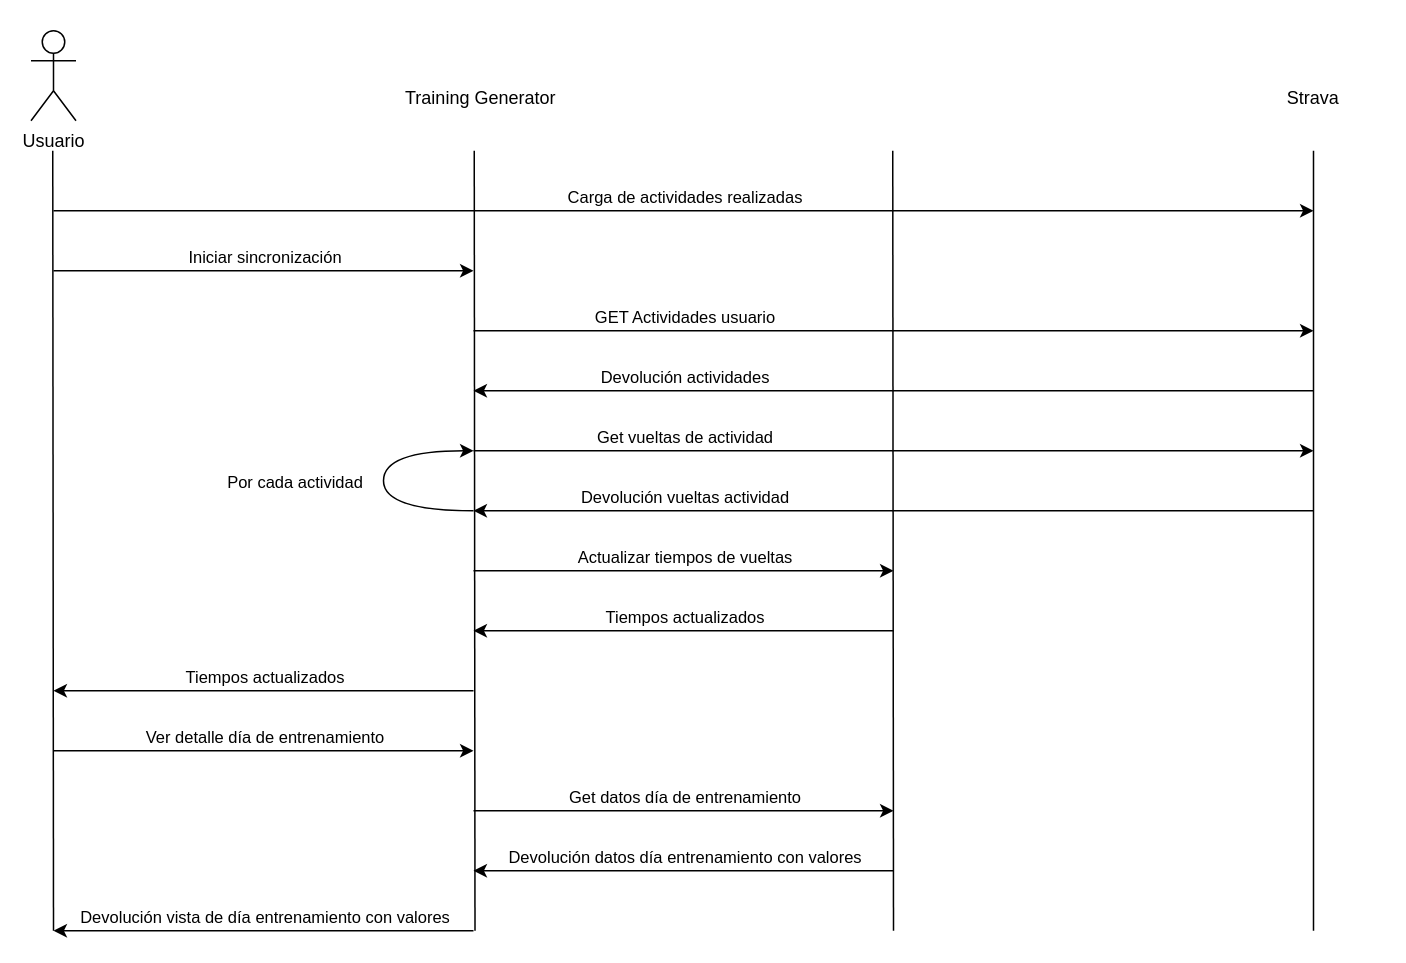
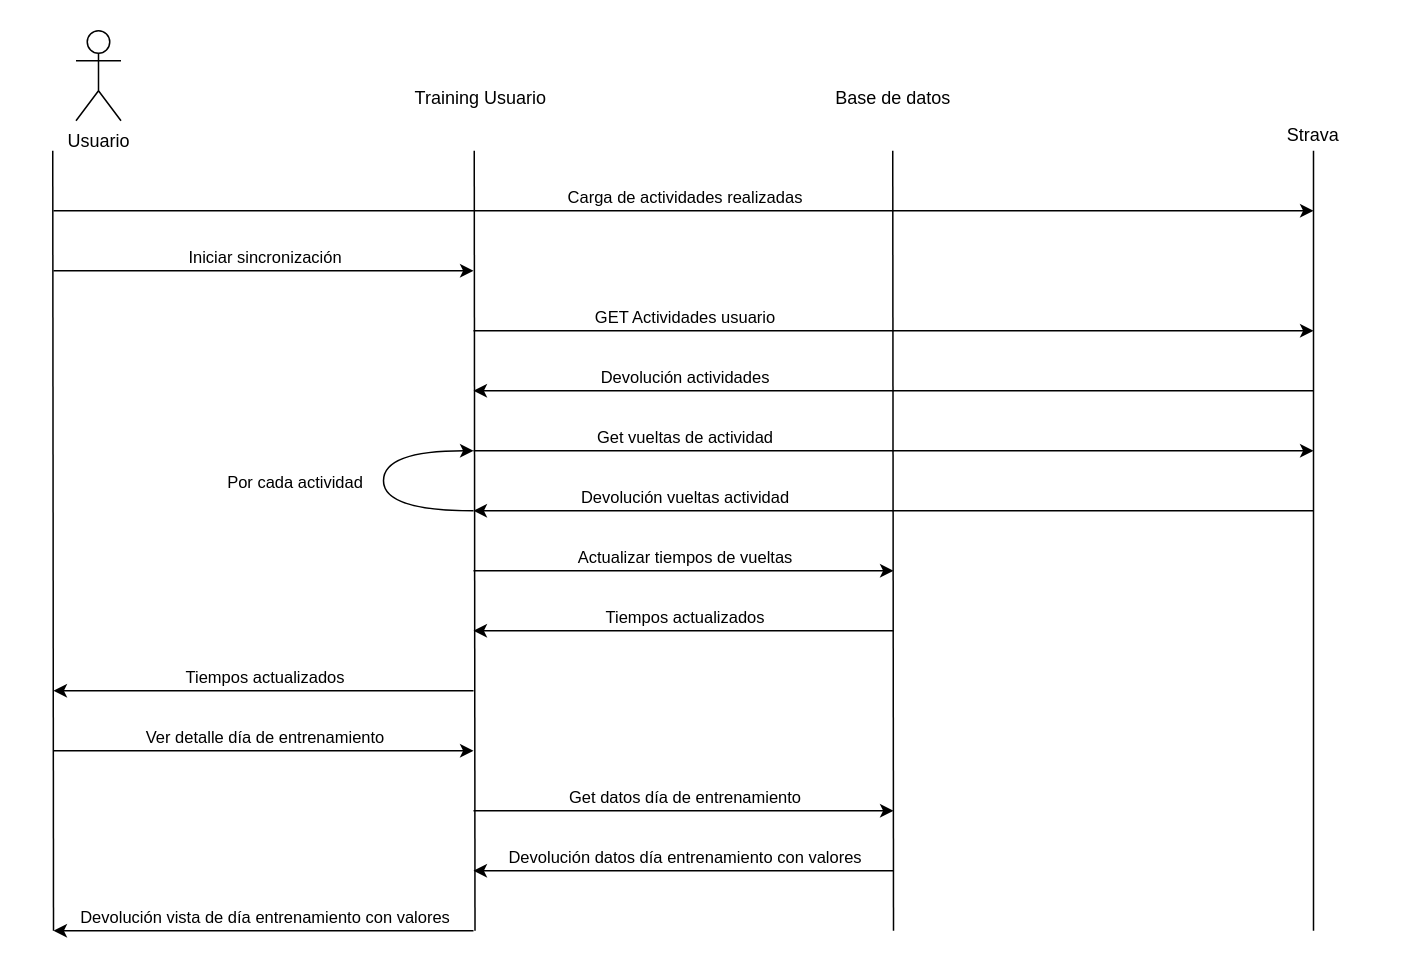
  <mxCell id="0" />
  <mxCell id="1" parent="0" />
- <mxCell id="2" value="Usuario" style="shape=umlActor;verticalLabelPosition=bottom;verticalAlign=top;html=1;outlineConnect=0;" vertex="1" parent="1"><mxGeometry x="20" y="20" width="30" height="60" as="geometry" /></mxCell>
+ <mxCell id="2" value="Usuario" style="shape=umlActor;verticalLabelPosition=bottom;verticalAlign=top;html=1;outlineConnect=0;" vertex="1" parent="1"><mxGeometry x="50" y="20" width="30" height="60" as="geometry" /></mxCell>
  <mxCell id="3" value="" style="endArrow=none;html=1;rounded=0;" edge="1" parent="1"><mxGeometry width="50" height="50" relative="1" as="geometry"><mxPoint x="316" y="620" as="sourcePoint" /><mxPoint x="315.5" y="100" as="targetPoint" /></mxGeometry></mxCell>
- <mxCell id="4" value="Training Generator" style="text;html=1;strokeColor=none;fillColor=none;align=center;verticalAlign=middle;whiteSpace=wrap;rounded=0;" vertex="1" parent="1"><mxGeometry x="265" y="50" width="110" height="30" as="geometry" /></mxCell>
+ <mxCell id="4" value="Training Usuario" style="text;html=1;strokeColor=none;fillColor=none;align=center;verticalAlign=middle;whiteSpace=wrap;rounded=0;" vertex="1" parent="1"><mxGeometry x="265" y="50" width="110" height="30" as="geometry" /></mxCell>
  <mxCell id="5" value="" style="endArrow=none;html=1;rounded=0;" edge="1" parent="1"><mxGeometry width="50" height="50" relative="1" as="geometry"><mxPoint x="595" y="620" as="sourcePoint" /><mxPoint x="594.5" y="100" as="targetPoint" /></mxGeometry></mxCell>
+ <mxCell id="6" value="Base de datos" style="text;html=1;strokeColor=none;fillColor=none;align=center;verticalAlign=middle;whiteSpace=wrap;rounded=0;" vertex="1" parent="1"><mxGeometry x="555" y="50" width="80" height="30" as="geometry" /></mxCell>
  <mxCell id="7" value="" style="endArrow=none;html=1;rounded=0;" edge="1" parent="1"><mxGeometry width="50" height="50" relative="1" as="geometry"><mxPoint x="35" y="620" as="sourcePoint" /><mxPoint x="34.5" y="100" as="targetPoint" /></mxGeometry></mxCell>
  <mxCell id="8" value="" style="endArrow=none;html=1;rounded=0;" edge="1" parent="1"><mxGeometry width="50" height="50" relative="1" as="geometry"><mxPoint x="875" y="620" as="sourcePoint" /><mxPoint x="875" y="100" as="targetPoint" /></mxGeometry></mxCell>
- <mxCell id="9" value="Strava" style="text;html=1;strokeColor=none;fillColor=none;align=center;verticalAlign=middle;whiteSpace=wrap;rounded=0;" vertex="1" parent="1"><mxGeometry x="835" y="50" width="80" height="30" as="geometry" /></mxCell>
+ <mxCell id="9" value="Strava" style="text;html=1;strokeColor=none;fillColor=none;align=center;verticalAlign=middle;whiteSpace=wrap;rounded=0;" vertex="1" parent="1"><mxGeometry x="835" y="75" width="80" height="30" as="geometry" /></mxCell>
  <mxCell id="10" value="" style="endArrow=classic;html=1;rounded=0;" edge="1" parent="1"><mxGeometry width="50" height="50" relative="1" as="geometry"><mxPoint x="35" y="140" as="sourcePoint" /><mxPoint x="875" y="140" as="targetPoint" /></mxGeometry></mxCell>
  <mxCell id="11" value="Carga de actividades realizadas" style="edgeLabel;html=1;align=center;verticalAlign=middle;resizable=0;points=[];" vertex="1" connectable="0" parent="10"><mxGeometry x="-0.086" y="3" relative="1" as="geometry"><mxPoint x="36" y="-7" as="offset" /></mxGeometry></mxCell>
  <mxCell id="12" value="" style="endArrow=classic;html=1;rounded=0;" edge="1" parent="1"><mxGeometry width="50" height="50" relative="1" as="geometry"><mxPoint x="35" y="180" as="sourcePoint" /><mxPoint x="315" y="180" as="targetPoint" /></mxGeometry></mxCell>
  <mxCell id="13" value="Iniciar sincronización" style="edgeLabel;html=1;align=center;verticalAlign=middle;resizable=0;points=[];" vertex="1" connectable="0" parent="12"><mxGeometry x="0.157" y="-3" relative="1" as="geometry"><mxPoint x="-22" y="-13" as="offset" /></mxGeometry></mxCell>
  <mxCell id="14" value="" style="endArrow=classic;html=1;rounded=0;" edge="1" parent="1"><mxGeometry width="50" height="50" relative="1" as="geometry"><mxPoint x="315" y="220" as="sourcePoint" /><mxPoint x="875" y="220" as="targetPoint" /></mxGeometry></mxCell>
  <mxCell id="15" value="GET Actividades usuario" style="edgeLabel;html=1;align=center;verticalAlign=middle;resizable=0;points=[];" vertex="1" connectable="0" parent="14"><mxGeometry x="-0.132" y="3" relative="1" as="geometry"><mxPoint x="-103" y="-7" as="offset" /></mxGeometry></mxCell>
  <mxCell id="16" value="" style="endArrow=classic;html=1;rounded=0;" edge="1" parent="1"><mxGeometry width="50" height="50" relative="1" as="geometry"><mxPoint x="875" y="260" as="sourcePoint" /><mxPoint x="315" y="260" as="targetPoint" /></mxGeometry></mxCell>
  <mxCell id="17" value="Devolución actividades" style="edgeLabel;html=1;align=center;verticalAlign=middle;resizable=0;points=[];" vertex="1" connectable="0" parent="16"><mxGeometry x="0.582" y="-2" relative="1" as="geometry"><mxPoint x="23" y="-8" as="offset" /></mxGeometry></mxCell>
  <mxCell id="18" value="" style="endArrow=classic;html=1;rounded=0;" edge="1" parent="1"><mxGeometry width="50" height="50" relative="1" as="geometry"><mxPoint x="315" y="300" as="sourcePoint" /><mxPoint x="875" y="300" as="targetPoint" /></mxGeometry></mxCell>
  <mxCell id="19" value="Get vueltas de actividad" style="edgeLabel;html=1;align=center;verticalAlign=middle;resizable=0;points=[];" vertex="1" connectable="0" parent="18"><mxGeometry x="-0.539" y="-5" relative="1" as="geometry"><mxPoint x="11" y="-15" as="offset" /></mxGeometry></mxCell>
  <mxCell id="20" value="" style="endArrow=classic;html=1;rounded=0;" edge="1" parent="1"><mxGeometry width="50" height="50" relative="1" as="geometry"><mxPoint x="875" y="340" as="sourcePoint" /><mxPoint x="315" y="340" as="targetPoint" /></mxGeometry></mxCell>
  <mxCell id="21" value="Devolución vueltas actividad" style="edgeLabel;html=1;align=center;verticalAlign=middle;resizable=0;points=[];" vertex="1" connectable="0" parent="20"><mxGeometry x="0.486" y="-3" relative="1" as="geometry"><mxPoint x="-4" y="-7" as="offset" /></mxGeometry></mxCell>
  <mxCell id="22" value="" style="curved=1;endArrow=classic;html=1;rounded=0;" edge="1" parent="1"><mxGeometry width="50" height="50" relative="1" as="geometry"><mxPoint x="315" y="340" as="sourcePoint" /><mxPoint x="315" y="300" as="targetPoint" /><Array as="points"><mxPoint x="255" y="340" /><mxPoint x="255" y="300" /></Array></mxGeometry></mxCell>
  <mxCell id="23" value="Por cada actividad" style="edgeLabel;html=1;align=center;verticalAlign=middle;resizable=0;points=[];" vertex="1" connectable="0" parent="22"><mxGeometry x="0.125" y="-8" relative="1" as="geometry"><mxPoint x="-68" y="10" as="offset" /></mxGeometry></mxCell>
  <mxCell id="24" value="" style="endArrow=classic;html=1;rounded=0;" edge="1" parent="1"><mxGeometry width="50" height="50" relative="1" as="geometry"><mxPoint x="315" y="380" as="sourcePoint" /><mxPoint x="595" y="380" as="targetPoint" /></mxGeometry></mxCell>
  <mxCell id="25" value="Actualizar tiempos de vueltas" style="edgeLabel;html=1;align=center;verticalAlign=middle;resizable=0;points=[];" vertex="1" connectable="0" parent="24"><mxGeometry x="-0.314" y="-2" relative="1" as="geometry"><mxPoint x="44" y="-12" as="offset" /></mxGeometry></mxCell>
  <mxCell id="26" value="" style="endArrow=classic;html=1;rounded=0;" edge="1" parent="1"><mxGeometry width="50" height="50" relative="1" as="geometry"><mxPoint x="595" y="420" as="sourcePoint" /><mxPoint x="315" y="420" as="targetPoint" /></mxGeometry></mxCell>
  <mxCell id="27" value="Tiempos actualizados" style="edgeLabel;html=1;align=center;verticalAlign=middle;resizable=0;points=[];" vertex="1" connectable="0" parent="26"><mxGeometry x="0.1" y="5" relative="1" as="geometry"><mxPoint x="14" y="-15" as="offset" /></mxGeometry></mxCell>
  <mxCell id="28" value="" style="endArrow=classic;html=1;rounded=0;" edge="1" parent="1"><mxGeometry width="50" height="50" relative="1" as="geometry"><mxPoint x="315" y="460" as="sourcePoint" /><mxPoint x="35" y="460" as="targetPoint" /></mxGeometry></mxCell>
  <mxCell id="29" value="Tiempos actualizados" style="edgeLabel;html=1;align=center;verticalAlign=middle;resizable=0;points=[];" vertex="1" connectable="0" parent="28"><mxGeometry x="0.1" y="5" relative="1" as="geometry"><mxPoint x="14" y="-15" as="offset" /></mxGeometry></mxCell>
  <mxCell id="30" value="" style="endArrow=classic;html=1;rounded=0;" edge="1" parent="1"><mxGeometry width="50" height="50" relative="1" as="geometry"><mxPoint x="35" y="500" as="sourcePoint" /><mxPoint x="315" y="500" as="targetPoint" /></mxGeometry></mxCell>
  <mxCell id="31" value="Ver detalle día de entrenamiento" style="edgeLabel;html=1;align=center;verticalAlign=middle;resizable=0;points=[];" vertex="1" connectable="0" parent="30"><mxGeometry x="0.171" y="-2" relative="1" as="geometry"><mxPoint x="-24" y="-12" as="offset" /></mxGeometry></mxCell>
  <mxCell id="32" value="" style="endArrow=classic;html=1;rounded=0;" edge="1" parent="1"><mxGeometry width="50" height="50" relative="1" as="geometry"><mxPoint x="315" y="540" as="sourcePoint" /><mxPoint x="595" y="540" as="targetPoint" /></mxGeometry></mxCell>
  <mxCell id="33" value="Get datos día de entrenamiento" style="edgeLabel;html=1;align=center;verticalAlign=middle;resizable=0;points=[];" vertex="1" connectable="0" parent="32"><mxGeometry x="0.107" y="-3" relative="1" as="geometry"><mxPoint x="-15" y="-13" as="offset" /></mxGeometry></mxCell>
  <mxCell id="34" value="" style="endArrow=classic;html=1;rounded=0;" edge="1" parent="1"><mxGeometry width="50" height="50" relative="1" as="geometry"><mxPoint x="595" y="580" as="sourcePoint" /><mxPoint x="315" y="580" as="targetPoint" /></mxGeometry></mxCell>
  <mxCell id="35" value="Devolución datos día entrenamiento con valores" style="edgeLabel;html=1;align=center;verticalAlign=middle;resizable=0;points=[];" vertex="1" connectable="0" parent="34"><mxGeometry x="0.1" y="5" relative="1" as="geometry"><mxPoint x="14" y="-15" as="offset" /></mxGeometry></mxCell>
  <mxCell id="36" value="" style="endArrow=classic;html=1;rounded=0;" edge="1" parent="1"><mxGeometry width="50" height="50" relative="1" as="geometry"><mxPoint x="315" y="620" as="sourcePoint" /><mxPoint x="35" y="620" as="targetPoint" /></mxGeometry></mxCell>
  <mxCell id="37" value="Devolución vista de día entrenamiento con valores" style="edgeLabel;html=1;align=center;verticalAlign=middle;resizable=0;points=[];" vertex="1" connectable="0" parent="36"><mxGeometry x="0.1" y="5" relative="1" as="geometry"><mxPoint x="14" y="-15" as="offset" /></mxGeometry></mxCell>
